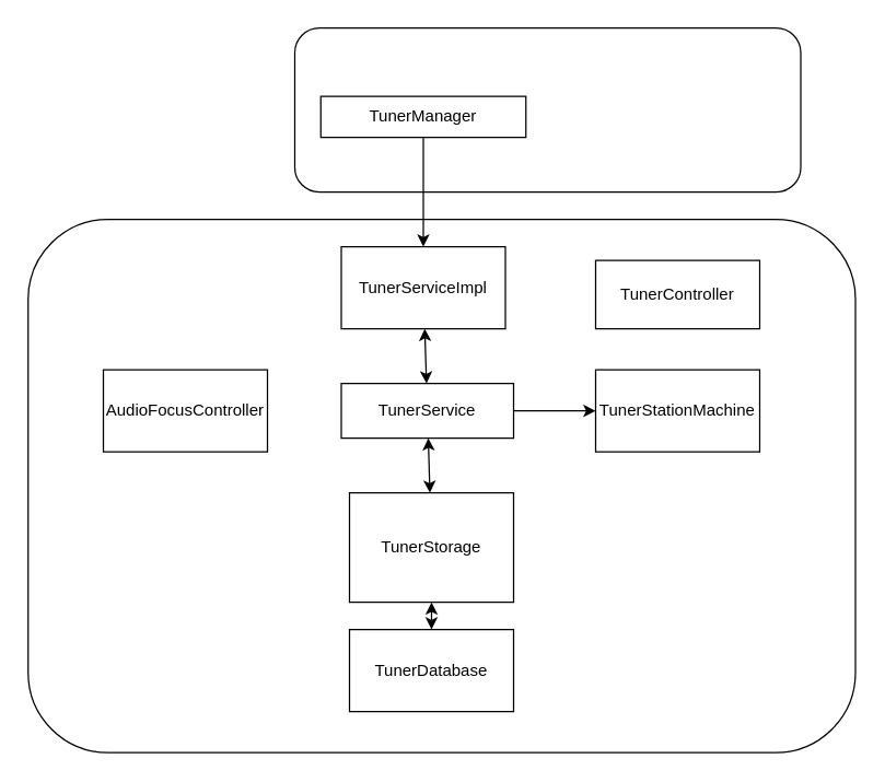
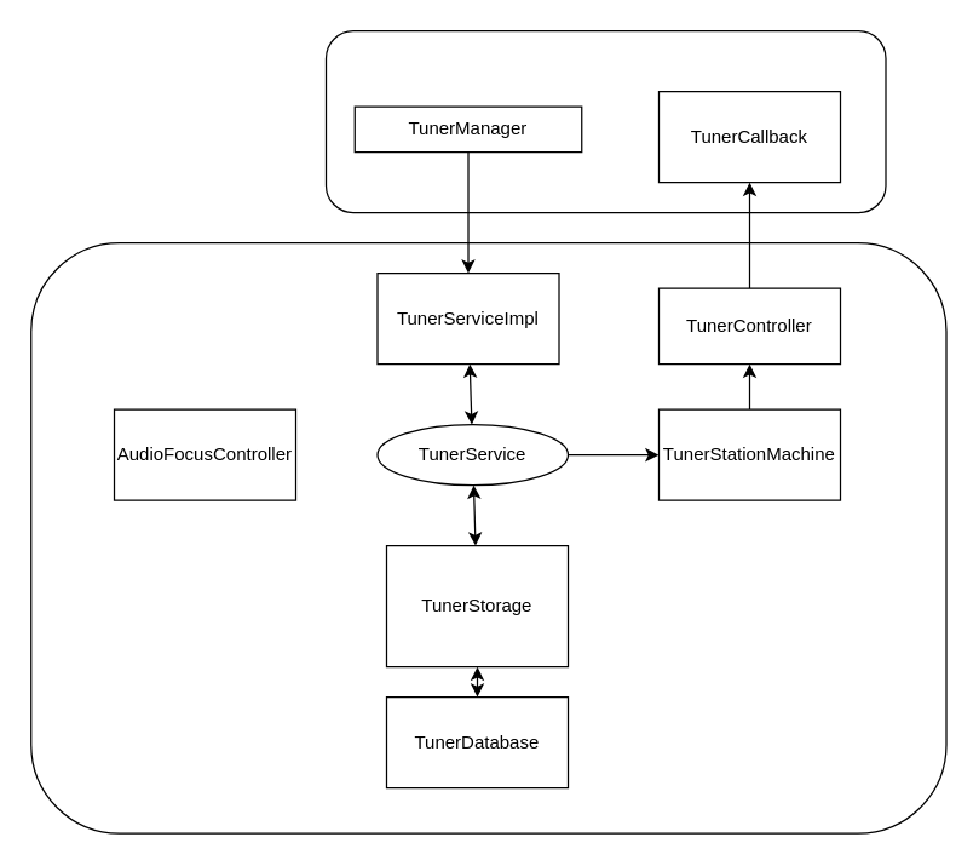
  <mxCell id="0" />
  <mxCell id="1" parent="0" />
  <mxCell id="2" value="" style="rounded=1;whiteSpace=wrap;html=1;" vertex="1" parent="1"><mxGeometry x="20" y="160" width="605" height="390" as="geometry" /></mxCell>
  <mxCell id="3" value="" style="rounded=1;whiteSpace=wrap;html=1;" vertex="1" parent="1"><mxGeometry x="215" y="20" width="370" height="120" as="geometry" /></mxCell>
  <mxCell id="4" value="" style="edgeStyle=orthogonalEdgeStyle;rounded=0;orthogonalLoop=1;jettySize=auto;html=1;" edge="1" parent="1" source="5" target="15"><mxGeometry relative="1" as="geometry" /></mxCell>
  <mxCell id="5" value="TunerManager" style="rounded=0;whiteSpace=wrap;html=1;" vertex="1" parent="1"><mxGeometry x="234" y="70" width="150" height="30" as="geometry" /></mxCell>
- <mxCell id="7" value="TunerService" style="rounded=0;whiteSpace=wrap;html=1;" vertex="1" parent="1"><mxGeometry x="249" y="280" width="126" height="40" as="geometry" /></mxCell>
+ <mxCell id="6" value="TunerCallback" style="rounded=0;whiteSpace=wrap;html=1;" vertex="1" parent="1"><mxGeometry x="435" y="60" width="120" height="60" as="geometry" /></mxCell>
+ <mxCell id="7" value="TunerService" style="ellipse;whiteSpace=wrap;html=1;" vertex="1" parent="1"><mxGeometry x="249" y="280" width="126" height="40" as="geometry" /></mxCell>
+ <mxCell id="8" value="" style="edgeStyle=orthogonalEdgeStyle;rounded=0;orthogonalLoop=1;jettySize=auto;html=1;" edge="1" parent="1" source="9" target="6"><mxGeometry relative="1" as="geometry" /></mxCell>
  <mxCell id="9" value="TunerController" style="rounded=0;whiteSpace=wrap;html=1;" vertex="1" parent="1"><mxGeometry x="435" y="190" width="120" height="50" as="geometry" /></mxCell>
+ <mxCell id="10" style="edgeStyle=orthogonalEdgeStyle;rounded=0;orthogonalLoop=1;jettySize=auto;html=1;" edge="1" parent="1" source="11" target="9"><mxGeometry relative="1" as="geometry" /></mxCell>
  <mxCell id="11" value="TunerStationMachine" style="rounded=0;whiteSpace=wrap;html=1;" vertex="1" parent="1"><mxGeometry x="435" y="270" width="120" height="60" as="geometry" /></mxCell>
  <mxCell id="12" value="TunerStorage" style="rounded=0;whiteSpace=wrap;html=1;" vertex="1" parent="1"><mxGeometry x="255" y="360" width="120" height="80" as="geometry" /></mxCell>
  <mxCell id="13" value="TunerDatabase" style="rounded=0;whiteSpace=wrap;html=1;" vertex="1" parent="1"><mxGeometry x="255" y="460" width="120" height="60" as="geometry" /></mxCell>
  <mxCell id="14" value="AudioFocusController" style="rounded=0;whiteSpace=wrap;html=1;" vertex="1" parent="1"><mxGeometry x="75" y="270" width="120" height="60" as="geometry" /></mxCell>
  <mxCell id="15" value="TunerServiceImpl" style="rounded=0;whiteSpace=wrap;html=1;" vertex="1" parent="1"><mxGeometry x="249" y="180" width="120" height="60" as="geometry" /></mxCell>
  <mxCell id="16" value="" style="endArrow=classic;startArrow=classic;html=1;" edge="1" parent="1" source="7" target="15"><mxGeometry width="50" height="50" relative="1" as="geometry"><mxPoint x="285" y="330" as="sourcePoint" /><mxPoint x="335" y="280" as="targetPoint" /></mxGeometry></mxCell>
  <mxCell id="17" value="" style="endArrow=classic;startArrow=classic;html=1;" edge="1" parent="1" source="12" target="7"><mxGeometry width="50" height="50" relative="1" as="geometry"><mxPoint x="285" y="330" as="sourcePoint" /><mxPoint x="335" y="280" as="targetPoint" /></mxGeometry></mxCell>
  <mxCell id="18" value="" style="endArrow=classic;startArrow=classic;html=1;" edge="1" parent="1" source="13" target="12"><mxGeometry width="50" height="50" relative="1" as="geometry"><mxPoint x="285" y="330" as="sourcePoint" /><mxPoint x="335" y="280" as="targetPoint" /></mxGeometry></mxCell>
  <mxCell id="19" value="" style="endArrow=classic;html=1;" edge="1" parent="1" source="7" target="11"><mxGeometry width="50" height="50" relative="1" as="geometry"><mxPoint x="285" y="330" as="sourcePoint" /><mxPoint x="335" y="280" as="targetPoint" /></mxGeometry></mxCell>
